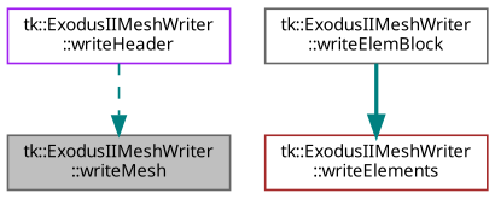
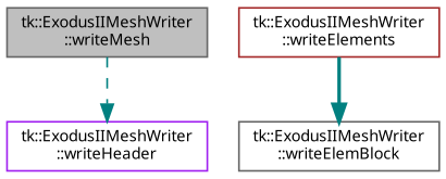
  digraph {
    rankdir=TB
    node [color=gray40 fontname="sans-serif" fontsize=9 shape=record]
    edge [color=teal fontname="sans-serif" fontsize=9 labelfontname="sans-serif" labelfontsize=9]
    n1 [fillcolor=grey75 fontcolor=black height=0.2 label="tk::ExodusIIMeshWriter\l::writeMesh" style=filled width=0.4]
    n2 [color=purple height=0.2 label="tk::ExodusIIMeshWriter\l::writeHeader" width=0.4]
    n3 [color=brown height=0.2 label="tk::ExodusIIMeshWriter\l::writeElements" width=0.4]
    n4 [height=0.2 label="tk::ExodusIIMeshWriter\l::writeElemBlock" width=0.4]
-   n2 -> n1 [style=dashed]
-   n4 -> n3 [style=bold]
+   n1 -> n2 [style=dashed]
+   n3 -> n4 [style=bold]
  }
